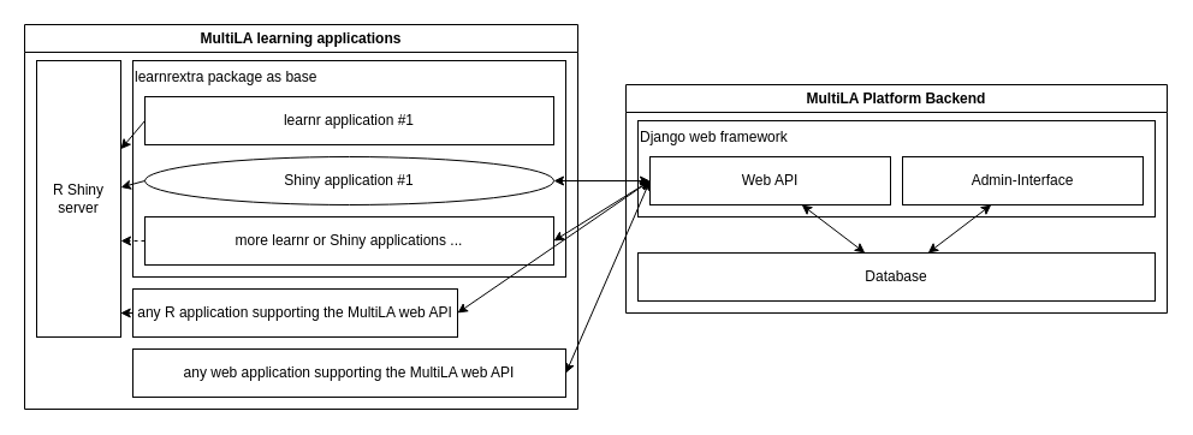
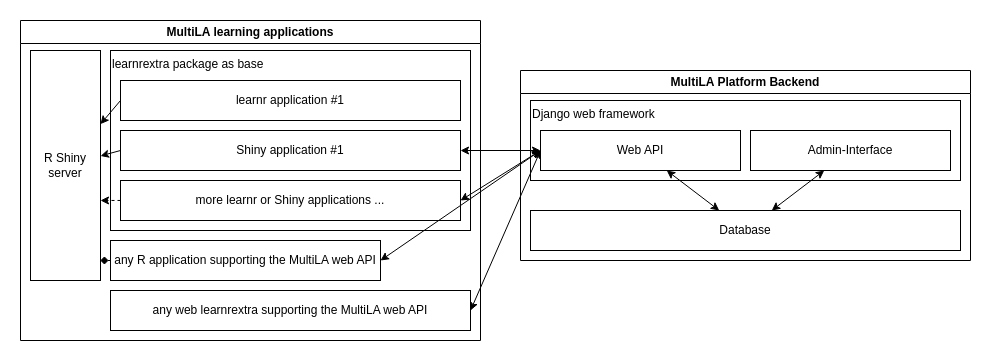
  <mxCell id="0" />
  <mxCell id="1" parent="0" />
  <mxCell id="2" value="MultiLA learning applications" style="swimlane;whiteSpace=wrap;html=1;" parent="1" vertex="1"><mxGeometry x="20" y="20" width="460" height="320" as="geometry" /></mxCell>
- <mxCell id="3" style="edgeStyle=none;rounded=0;orthogonalLoop=1;jettySize=auto;html=1;entryX=0.996;entryY=0.913;entryDx=0;entryDy=0;entryPerimeter=0;" parent="2" source="4" target="10" edge="1"><mxGeometry relative="1" as="geometry" /></mxCell>
+ <mxCell id="3" style="edgeStyle=none;rounded=0;orthogonalLoop=1;jettySize=auto;html=1;entryX=0.996;entryY=0.913;entryDx=0;entryDy=0;entryPerimeter=0;endArrow=diamond;" parent="2" source="4" target="10" edge="1"><mxGeometry relative="1" as="geometry" /></mxCell>
  <mxCell id="4" value="any R application supporting the MultiLA web API" style="rounded=0;whiteSpace=wrap;html=1;" parent="2" vertex="1"><mxGeometry x="90" y="220" width="270" height="40" as="geometry" /></mxCell>
  <mxCell id="5" value="" style="group" parent="2" vertex="1" connectable="0"><mxGeometry x="90" y="30" width="360" height="180" as="geometry" /></mxCell>
  <mxCell id="6" value="learnrextra package as base" style="rounded=0;whiteSpace=wrap;html=1;align=left;verticalAlign=top;" parent="5" vertex="1"><mxGeometry width="360" height="180" as="geometry" /></mxCell>
  <mxCell id="7" value="learnr application #1" style="rounded=0;whiteSpace=wrap;html=1;" parent="5" vertex="1"><mxGeometry x="10" y="30" width="340" height="40" as="geometry" /></mxCell>
- <mxCell id="8" value="Shiny application #1" style="ellipse;whiteSpace=wrap;html=1;" parent="5" vertex="1"><mxGeometry x="10" y="80" width="340" height="40" as="geometry" /></mxCell>
+ <mxCell id="8" value="Shiny application #1" style="rounded=0;whiteSpace=wrap;html=1;" parent="5" vertex="1"><mxGeometry x="10" y="80" width="340" height="40" as="geometry" /></mxCell>
  <mxCell id="9" value="more learnr or Shiny applications ..." style="rounded=0;whiteSpace=wrap;html=1;" parent="5" vertex="1"><mxGeometry x="10" y="130" width="340" height="40" as="geometry" /></mxCell>
  <mxCell id="10" value="R Shiny server" style="rounded=0;whiteSpace=wrap;html=1;" parent="2" vertex="1"><mxGeometry x="10" y="30" width="70" height="230" as="geometry" /></mxCell>
  <mxCell id="11" style="rounded=0;orthogonalLoop=1;jettySize=auto;html=1;exitX=0;exitY=0.5;exitDx=0;exitDy=0;" parent="2" source="7" target="10" edge="1"><mxGeometry relative="1" as="geometry" /></mxCell>
  <mxCell id="12" style="edgeStyle=none;rounded=0;orthogonalLoop=1;jettySize=auto;html=1;exitX=0;exitY=0.5;exitDx=0;exitDy=0;" parent="2" source="8" target="10" edge="1"><mxGeometry relative="1" as="geometry" /></mxCell>
  <mxCell id="13" style="edgeStyle=none;rounded=0;orthogonalLoop=1;jettySize=auto;html=1;entryX=1;entryY=0.652;entryDx=0;entryDy=0;entryPerimeter=0;dashed=1;" parent="2" source="9" target="10" edge="1"><mxGeometry relative="1" as="geometry" /></mxCell>
  <mxCell id="14" value="MultiLA Platform Backend" style="swimlane;whiteSpace=wrap;html=1;" parent="1" vertex="1"><mxGeometry x="520" y="70" width="450" height="190" as="geometry" /></mxCell>
  <mxCell id="15" value="Django web framework" style="rounded=0;whiteSpace=wrap;html=1;align=left;verticalAlign=top;" parent="14" vertex="1"><mxGeometry x="10" y="30" width="430" height="80" as="geometry" /></mxCell>
  <mxCell id="16" style="rounded=0;orthogonalLoop=1;jettySize=auto;html=1;startArrow=classic;startFill=1;" parent="14" source="17" target="18" edge="1"><mxGeometry relative="1" as="geometry" /></mxCell>
  <mxCell id="17" value="Web API" style="rounded=0;whiteSpace=wrap;html=1;" parent="14" vertex="1"><mxGeometry x="20" y="60" width="200" height="40" as="geometry" /></mxCell>
  <mxCell id="18" value="Database" style="rounded=0;whiteSpace=wrap;html=1;" parent="14" vertex="1"><mxGeometry x="10" y="140" width="430" height="40" as="geometry" /></mxCell>
  <mxCell id="19" style="edgeStyle=none;rounded=0;orthogonalLoop=1;jettySize=auto;html=1;startArrow=classic;startFill=1;" parent="14" source="20" target="18" edge="1"><mxGeometry relative="1" as="geometry" /></mxCell>
  <mxCell id="20" value="Admin-Interface" style="rounded=0;whiteSpace=wrap;html=1;" parent="14" vertex="1"><mxGeometry x="230" y="60" width="200" height="40" as="geometry" /></mxCell>
  <mxCell id="21" style="edgeStyle=none;rounded=0;orthogonalLoop=1;jettySize=auto;html=1;exitX=1;exitY=0.5;exitDx=0;exitDy=0;startArrow=classic;startFill=1;entryX=0;entryY=0.5;entryDx=0;entryDy=0;" parent="1" source="22" target="17" edge="1"><mxGeometry relative="1" as="geometry"><mxPoint x="540" y="100" as="targetPoint" /></mxGeometry></mxCell>
- <mxCell id="22" value="any web application supporting the MultiLA web API" style="rounded=0;whiteSpace=wrap;html=1;" parent="1" vertex="1"><mxGeometry x="110" y="290" width="360" height="40" as="geometry" /></mxCell>
+ <mxCell id="22" value="any web learnrextra supporting the MultiLA web API" style="rounded=0;whiteSpace=wrap;html=1;" parent="1" vertex="1"><mxGeometry x="110" y="290" width="360" height="40" as="geometry" /></mxCell>
  <mxCell id="23" style="edgeStyle=none;rounded=0;orthogonalLoop=1;jettySize=auto;html=1;exitX=1;exitY=0.5;exitDx=0;exitDy=0;entryX=0;entryY=0.5;entryDx=0;entryDy=0;startArrow=classic;startFill=1;" parent="1" source="8" target="17" edge="1"><mxGeometry relative="1" as="geometry" /></mxCell>
  <mxCell id="24" style="edgeStyle=none;rounded=0;orthogonalLoop=1;jettySize=auto;html=1;exitX=1;exitY=0.5;exitDx=0;exitDy=0;entryX=0;entryY=0.5;entryDx=0;entryDy=0;startArrow=classic;startFill=1;" parent="1" source="9" target="17" edge="1"><mxGeometry relative="1" as="geometry" /></mxCell>
  <mxCell id="25" style="edgeStyle=none;rounded=0;orthogonalLoop=1;jettySize=auto;html=1;exitX=1;exitY=0.5;exitDx=0;exitDy=0;entryX=0;entryY=0.5;entryDx=0;entryDy=0;startArrow=classic;startFill=1;" parent="1" source="4" target="17" edge="1"><mxGeometry relative="1" as="geometry" /></mxCell>
